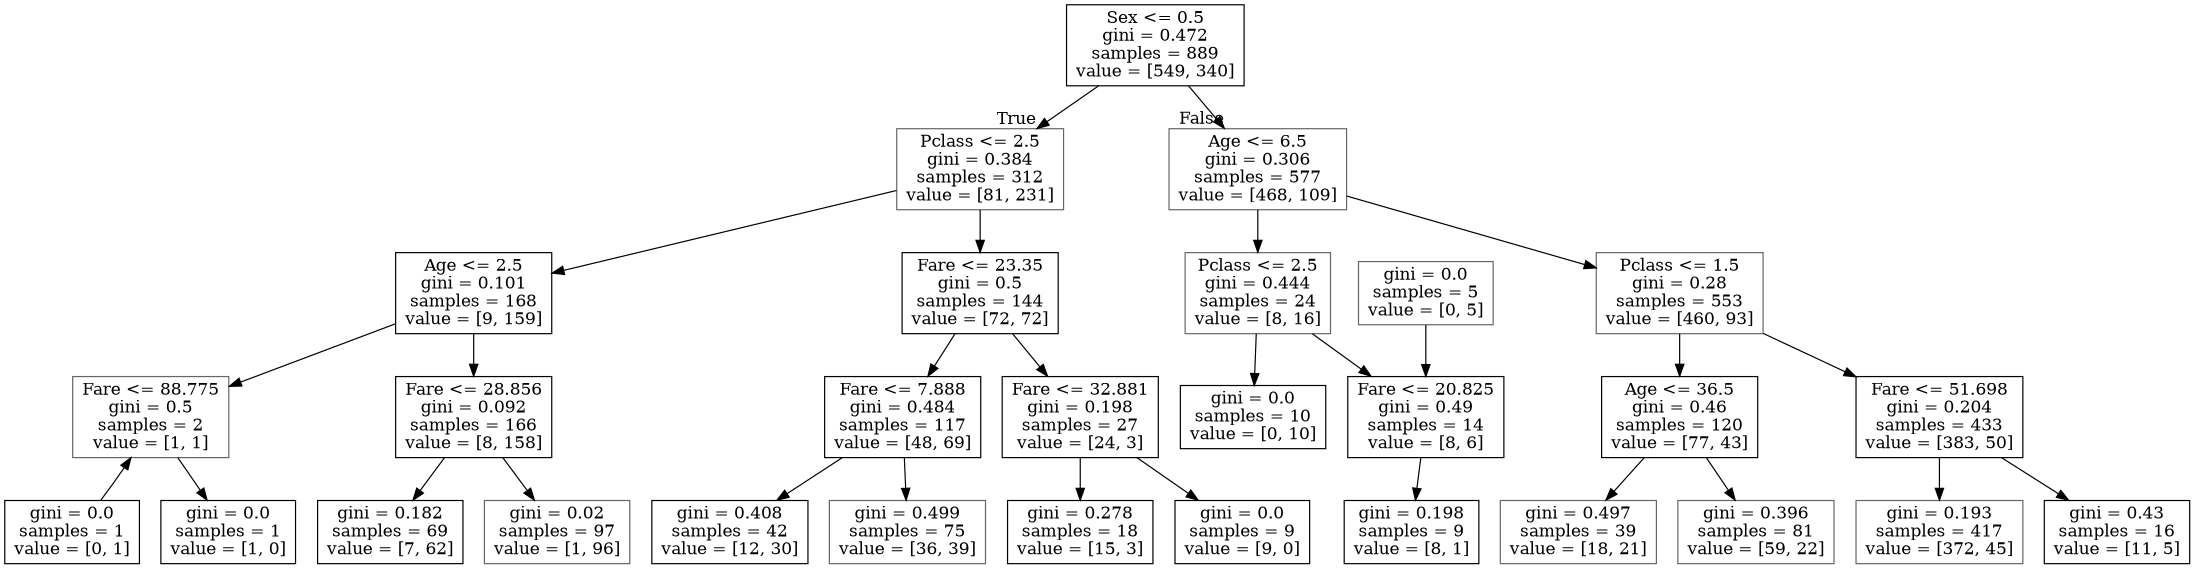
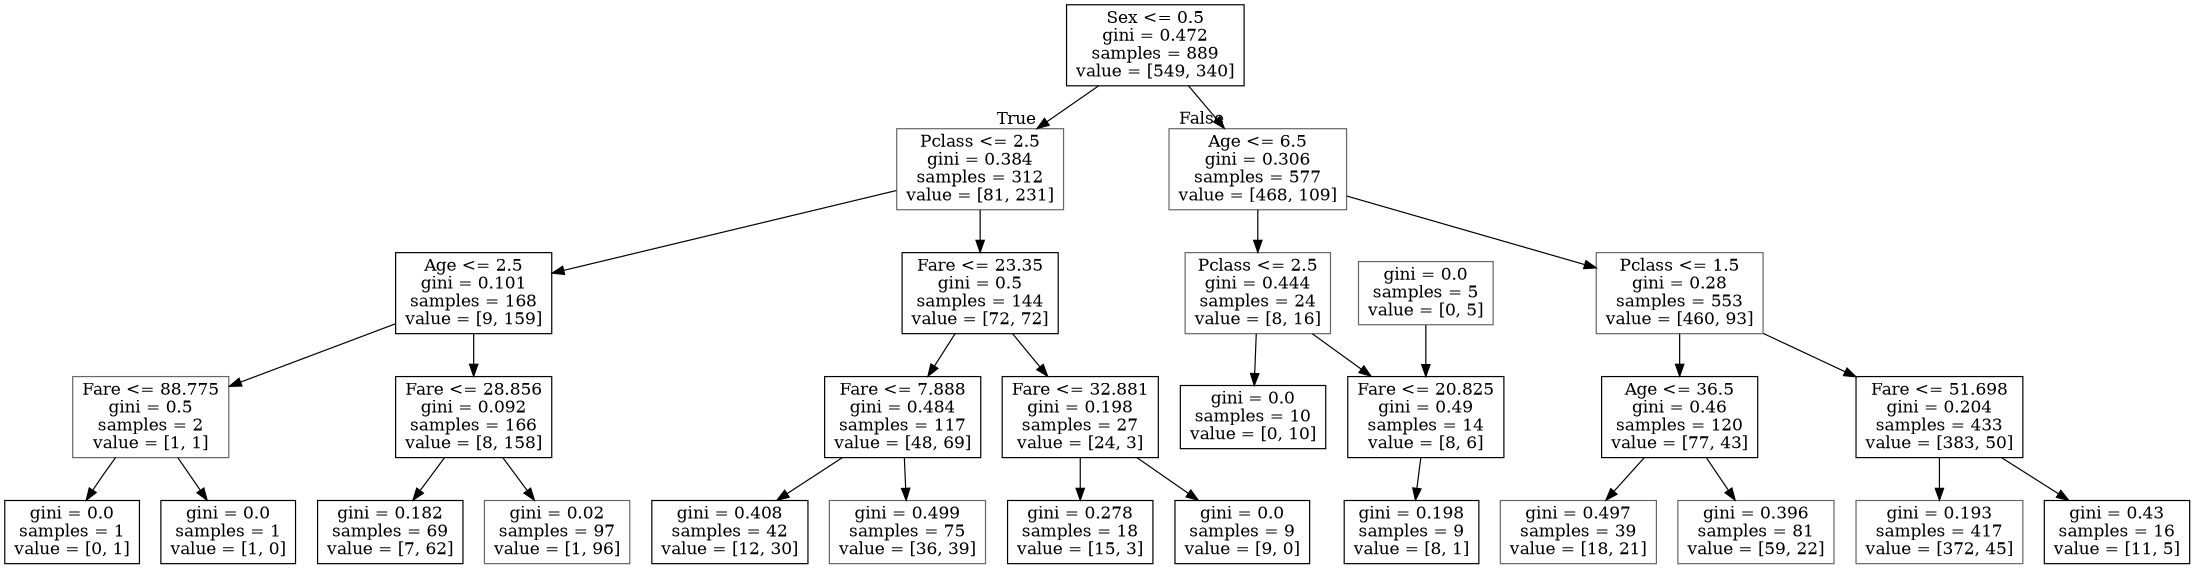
  digraph {
    node [color=black shape=box]
    n1 [label="Sex <= 0.5\ngini = 0.472\nsamples = 889\nvalue = [549, 340]"]
    n2 [color=gray40 label="Pclass <= 2.5\ngini = 0.384\nsamples = 312\nvalue = [81, 231]"]
    n3 [color=gray40 label="Age <= 6.5\ngini = 0.306\nsamples = 577\nvalue = [468, 109]"]
    n4 [label="Age <= 2.5\ngini = 0.101\nsamples = 168\nvalue = [9, 159]"]
    n5 [label="Fare <= 23.35\ngini = 0.5\nsamples = 144\nvalue = [72, 72]"]
    n6 [color=gray40 label="Pclass <= 2.5\ngini = 0.444\nsamples = 24\nvalue = [8, 16]"]
    n7 [color=gray40 label="Pclass <= 1.5\ngini = 0.28\nsamples = 553\nvalue = [460, 93]"]
    n8 [color=gray40 label="Fare <= 88.775\ngini = 0.5\nsamples = 2\nvalue = [1, 1]"]
    n9 [label="Fare <= 28.856\ngini = 0.092\nsamples = 166\nvalue = [8, 158]"]
    n10 [label="Fare <= 7.888\ngini = 0.484\nsamples = 117\nvalue = [48, 69]"]
    n11 [label="Fare <= 32.881\ngini = 0.198\nsamples = 27\nvalue = [24, 3]"]
    n12 [label="gini = 0.0\nsamples = 1\nvalue = [0, 1]"]
    n13 [label="gini = 0.0\nsamples = 1\nvalue = [1, 0]"]
    n14 [label="gini = 0.182\nsamples = 69\nvalue = [7, 62]"]
    n15 [color=gray40 label="gini = 0.02\nsamples = 97\nvalue = [1, 96]"]
    n16 [label="gini = 0.408\nsamples = 42\nvalue = [12, 30]"]
    n17 [color=gray40 label="gini = 0.499\nsamples = 75\nvalue = [36, 39]"]
    n18 [label="gini = 0.278\nsamples = 18\nvalue = [15, 3]"]
    n19 [label="gini = 0.0\nsamples = 9\nvalue = [9, 0]"]
    n20 [label="gini = 0.0\nsamples = 10\nvalue = [0, 10]"]
    n21 [label="Fare <= 20.825\ngini = 0.49\nsamples = 14\nvalue = [8, 6]"]
    n22 [label="Age <= 36.5\ngini = 0.46\nsamples = 120\nvalue = [77, 43]"]
    n23 [label="Fare <= 51.698\ngini = 0.204\nsamples = 433\nvalue = [383, 50]"]
    n24 [label="gini = 0.198\nsamples = 9\nvalue = [8, 1]"]
    n25 [color=gray40 label="gini = 0.0\nsamples = 5\nvalue = [0, 5]"]
    n26 [color=gray40 label="gini = 0.497\nsamples = 39\nvalue = [18, 21]"]
    n27 [color=gray40 label="gini = 0.396\nsamples = 81\nvalue = [59, 22]"]
    n28 [color=gray40 label="gini = 0.193\nsamples = 417\nvalue = [372, 45]"]
    n29 [label="gini = 0.43\nsamples = 16\nvalue = [11, 5]"]
    n1 -> n2 [headlabel=True labelangle=45 labeldistance=2.5]
    n1 -> n3 [headlabel=False labelangle=-45 labeldistance=2.5]
    n2 -> n4
    n2 -> n5
    n3 -> n6
    n3 -> n7
    n4 -> n8
    n4 -> n9
    n5 -> n10
    n5 -> n11
    n6 -> n20
    n6 -> n21
    n7 -> n22
    n7 -> n23
-   n12 -> n8
+   n8 -> n12
    n8 -> n13
    n9 -> n14
    n9 -> n15
    n10 -> n16
    n10 -> n17
    n11 -> n18
    n11 -> n19
    n21 -> n24
    n22 -> n26
    n22 -> n27
    n23 -> n28
    n23 -> n29
    n25 -> n21
  }
